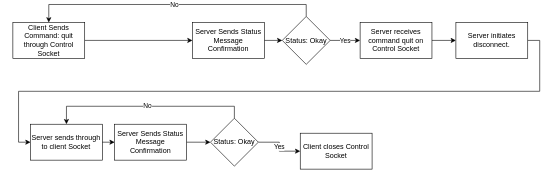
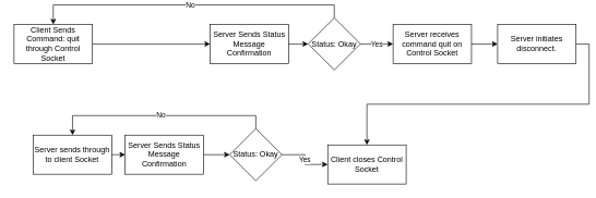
  <mxCell id="0" />
  <mxCell id="1" parent="0" />
  <mxCell id="2" style="edgeStyle=orthogonalEdgeStyle;rounded=0;orthogonalLoop=1;jettySize=auto;html=1;exitX=1;exitY=0.5;exitDx=0;exitDy=0;entryX=0;entryY=0.5;entryDx=0;entryDy=0;" parent="1" source="3" target="14" edge="1"><mxGeometry relative="1" as="geometry"><mxPoint x="480" y="59.793" as="targetPoint" /></mxGeometry></mxCell>
  <mxCell id="3" value="Client Sends Command: quit through Control Socket" style="rounded=0;whiteSpace=wrap;html=1;" parent="1" vertex="1"><mxGeometry x="20" y="30" width="120" height="60" as="geometry" /></mxCell>
  <mxCell id="4" style="edgeStyle=orthogonalEdgeStyle;rounded=0;orthogonalLoop=1;jettySize=auto;html=1;exitX=1;exitY=0.5;exitDx=0;exitDy=0;entryX=0;entryY=0.5;entryDx=0;entryDy=0;" parent="1" source="5" target="9" edge="1"><mxGeometry relative="1" as="geometry"><mxPoint x="1060" y="-10" as="targetPoint" /></mxGeometry></mxCell>
  <mxCell id="5" value="Server receives command quit on Control Socket" style="rounded=0;whiteSpace=wrap;html=1;" parent="1" vertex="1"><mxGeometry x="600" y="30" width="120" height="60" as="geometry" /></mxCell>
  <mxCell id="6" value="Yes" style="edgeStyle=orthogonalEdgeStyle;rounded=0;orthogonalLoop=1;jettySize=auto;html=1;exitX=1;exitY=0.5;exitDx=0;exitDy=0;entryX=0;entryY=0.5;entryDx=0;entryDy=0;" parent="1" source="16" target="18" edge="1"><mxGeometry relative="1" as="geometry"><mxPoint x="490.53" y="230" as="targetPoint" /></mxGeometry></mxCell>
  <mxCell id="7" value="Server sends through to client Socket" style="rounded=0;whiteSpace=wrap;html=1;" parent="1" vertex="1"><mxGeometry x="49.47" y="200" width="120" height="60" as="geometry" /></mxCell>
- <mxCell id="8" style="edgeStyle=orthogonalEdgeStyle;rounded=0;orthogonalLoop=1;jettySize=auto;html=1;exitX=1;exitY=0.5;exitDx=0;exitDy=0;entryX=0;entryY=0.5;entryDx=0;entryDy=0;" parent="1" source="9" target="7" edge="1"><mxGeometry relative="1" as="geometry"><mxPoint x="760" y="60" as="targetPoint" /></mxGeometry></mxCell>
+ <mxCell id="8" style="edgeStyle=orthogonalEdgeStyle;rounded=0;orthogonalLoop=1;jettySize=auto;html=1;exitX=1;exitY=0.5;exitDx=0;exitDy=0;" parent="1" source="9" target="18" edge="1"><mxGeometry relative="1" as="geometry"><mxPoint x="760" y="60" as="targetPoint" /></mxGeometry></mxCell>
  <mxCell id="9" value="Server initiates disconnect." style="rounded=0;whiteSpace=wrap;html=1;" parent="1" vertex="1"><mxGeometry x="760" y="30" width="120" height="60" as="geometry" /></mxCell>
  <mxCell id="10" value="Yes" style="edgeStyle=orthogonalEdgeStyle;rounded=0;orthogonalLoop=1;jettySize=auto;html=1;exitX=1;exitY=0.5;exitDx=0;exitDy=0;entryX=0;entryY=0.5;entryDx=0;entryDy=0;" parent="1" source="12" target="5" edge="1"><mxGeometry relative="1" as="geometry" /></mxCell>
  <mxCell id="11" value="No" style="edgeStyle=orthogonalEdgeStyle;rounded=0;orthogonalLoop=1;jettySize=auto;html=1;exitX=0.5;exitY=0;exitDx=0;exitDy=0;entryX=0.5;entryY=0;entryDx=0;entryDy=0;" parent="1" source="12" target="3" edge="1"><mxGeometry relative="1" as="geometry" /></mxCell>
  <mxCell id="12" value="Status: Okay" style="rhombus;whiteSpace=wrap;html=1;" parent="1" vertex="1"><mxGeometry x="470" y="20" width="80" height="80" as="geometry" /></mxCell>
  <mxCell id="13" style="edgeStyle=orthogonalEdgeStyle;rounded=0;orthogonalLoop=1;jettySize=auto;html=1;exitX=1;exitY=0.5;exitDx=0;exitDy=0;entryX=0;entryY=0.5;entryDx=0;entryDy=0;" parent="1" source="14" target="12" edge="1"><mxGeometry relative="1" as="geometry"><mxPoint x="420" y="-30" as="targetPoint" /></mxGeometry></mxCell>
  <mxCell id="14" value="Server Sends Status Message Confirmation" style="rounded=0;whiteSpace=wrap;html=1;" parent="1" vertex="1"><mxGeometry x="320" y="30" width="120" height="60" as="geometry" /></mxCell>
  <mxCell id="15" value="No" style="edgeStyle=orthogonalEdgeStyle;rounded=0;orthogonalLoop=1;jettySize=auto;html=1;exitX=0.5;exitY=0;exitDx=0;exitDy=0;entryX=0.5;entryY=0;entryDx=0;entryDy=0;" parent="1" source="16" target="7" edge="1"><mxGeometry relative="1" as="geometry" /></mxCell>
  <mxCell id="16" value="Status: Okay" style="rhombus;whiteSpace=wrap;html=1;" parent="1" vertex="1"><mxGeometry x="350" y="190" width="80" height="80" as="geometry" /></mxCell>
  <mxCell id="17" style="edgeStyle=orthogonalEdgeStyle;rounded=0;orthogonalLoop=1;jettySize=auto;html=1;exitX=1;exitY=0.5;exitDx=0;exitDy=0;entryX=0;entryY=0.5;entryDx=0;entryDy=0;" parent="1" source="19" target="16" edge="1"><mxGeometry relative="1" as="geometry"><mxPoint x="350" y="230" as="targetPoint" /><mxPoint x="169.47" y="230" as="sourcePoint" /></mxGeometry></mxCell>
  <mxCell id="18" value="Client closes Control Socket" style="rounded=0;whiteSpace=wrap;html=1;" parent="1" vertex="1"><mxGeometry x="500" y="215" width="120" height="60" as="geometry" /></mxCell>
  <mxCell id="19" value="Server Sends Status Message Confirmation" style="rounded=0;whiteSpace=wrap;html=1;" parent="1" vertex="1"><mxGeometry x="190" y="200" width="120" height="60" as="geometry" /></mxCell>
  <mxCell id="20" style="edgeStyle=orthogonalEdgeStyle;rounded=0;orthogonalLoop=1;jettySize=auto;html=1;exitX=1;exitY=0.5;exitDx=0;exitDy=0;entryX=0;entryY=0.5;entryDx=0;entryDy=0;" parent="1" source="7" target="19" edge="1"><mxGeometry relative="1" as="geometry"><mxPoint x="330" y="230" as="targetPoint" /><mxPoint x="169.47" y="230" as="sourcePoint" /></mxGeometry></mxCell>
